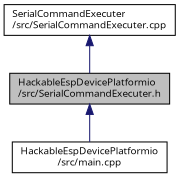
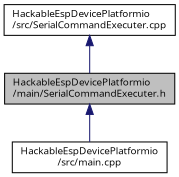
  digraph {
    fontname="Open Sans"
    node [color=black fillcolor=white fontname="Open Sans" fontsize=10 shape=record style=filled]
    edge [color=midnightblue dir=back fontname="Open Sans" fontsize=10 labelfontname=Helvetica labelfontsize=10 style=solid]
-   n1 [fillcolor=grey75 fontcolor=black height=0.2 label="HackableEspDevicePlatformio\l/src/SerialCommandExecuter.h" width=0.4]
+   n1 [fillcolor=grey75 fontcolor=black height=0.2 label="HackableEspDevicePlatformio\l/main/SerialCommandExecuter.h" width=0.4]
    n2 [height=0.2 label="HackableEspDevicePlatformio\l/src/main.cpp" width=0.4]
-   n3 [height=0.2 label="SerialCommandExecuter\l/src/SerialCommandExecuter.cpp" width=0.4]
+   n3 [height=0.2 label="HackableEspDevicePlatformio\l/src/SerialCommandExecuter.cpp" width=0.4]
    n1 -> n2
    n3 -> n1
  }
